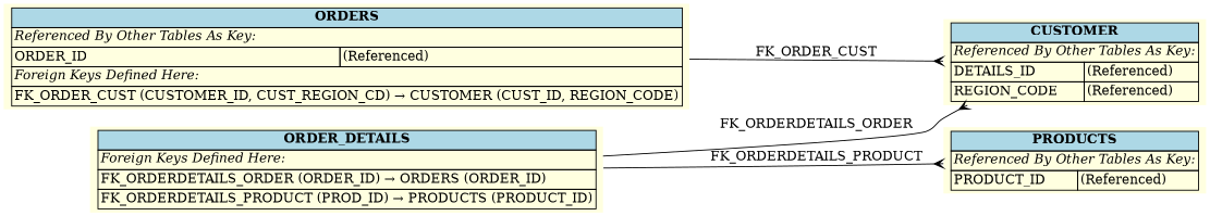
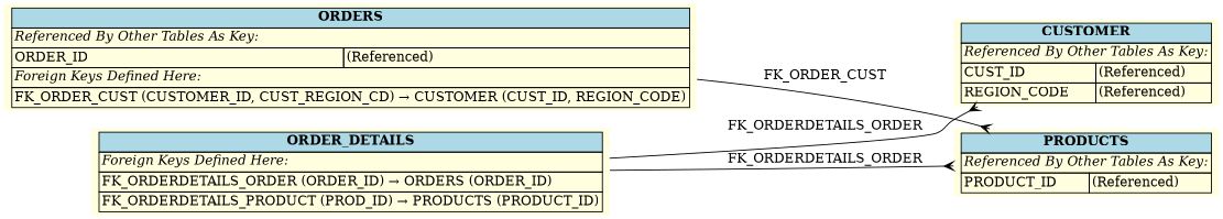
  digraph {
    rankdir=LR
    node [fillcolor=lightyellow shape=plaintext style=filled]
    edge [arrowhead=crow arrowtail=none dir=both labelfontsize=10]
    n1 [label=<     <TABLE BORDER="0" CELLBORDER="1" CELLSPACING="0" BGCOLOR="lightyellow">       <TR><TD COLSPAN="2" BGCOLOR="lightblue"><B>ORDERS</B></TD></TR>       <TR><TD COLSPAN="2" ALIGN="LEFT"><I>Referenced By Other Tables As Key:</I></TD></TR>       <TR><TD ALIGN="LEFT">ORDER_ID</TD><TD ALIGN="LEFT">(Referenced)</TD></TR>       <TR><TD COLSPAN="2" ALIGN="LEFT"><I>Foreign Keys Defined Here:</I></TD></TR>       <TR><TD ALIGN="LEFT" COLSPAN="2">FK_ORDER_CUST (CUSTOMER_ID, CUST_REGION_CD) &rarr; CUSTOMER (CUST_ID, REGION_CODE)</TD></TR>     </TABLE>     >]
-   n2 [label=<     <TABLE BORDER="0" CELLBORDER="1" CELLSPACING="0" BGCOLOR="lightyellow">       <TR><TD COLSPAN="2" BGCOLOR="lightblue"><B>CUSTOMER</B></TD></TR>       <TR><TD COLSPAN="2" ALIGN="LEFT"><I>Referenced By Other Tables As Key:</I></TD></TR>       <TR><TD ALIGN="LEFT">DETAILS_ID</TD><TD ALIGN="LEFT">(Referenced)</TD></TR>       <TR><TD ALIGN="LEFT">REGION_CODE</TD><TD ALIGN="LEFT">(Referenced)</TD></TR>     </TABLE>     >]
+   n2 [label=<     <TABLE BORDER="0" CELLBORDER="1" CELLSPACING="0" BGCOLOR="lightyellow">       <TR><TD COLSPAN="2" BGCOLOR="lightblue"><B>CUSTOMER</B></TD></TR>       <TR><TD COLSPAN="2" ALIGN="LEFT"><I>Referenced By Other Tables As Key:</I></TD></TR>       <TR><TD ALIGN="LEFT">CUST_ID</TD><TD ALIGN="LEFT">(Referenced)</TD></TR>       <TR><TD ALIGN="LEFT">REGION_CODE</TD><TD ALIGN="LEFT">(Referenced)</TD></TR>     </TABLE>     >]
    n3 [label=<     <TABLE BORDER="0" CELLBORDER="1" CELLSPACING="0" BGCOLOR="lightyellow">       <TR><TD COLSPAN="2" BGCOLOR="lightblue"><B>ORDER_DETAILS</B></TD></TR>       <TR><TD COLSPAN="2" ALIGN="LEFT"><I>Foreign Keys Defined Here:</I></TD></TR>       <TR><TD ALIGN="LEFT" COLSPAN="2">FK_ORDERDETAILS_ORDER (ORDER_ID) &rarr; ORDERS (ORDER_ID)</TD></TR>       <TR><TD ALIGN="LEFT" COLSPAN="2">FK_ORDERDETAILS_PRODUCT (PROD_ID) &rarr; PRODUCTS (PRODUCT_ID)</TD></TR>     </TABLE>     >]
    n4 [label=<     <TABLE BORDER="0" CELLBORDER="1" CELLSPACING="0" BGCOLOR="lightyellow">       <TR><TD COLSPAN="2" BGCOLOR="lightblue"><B>PRODUCTS</B></TD></TR>       <TR><TD COLSPAN="2" ALIGN="LEFT"><I>Referenced By Other Tables As Key:</I></TD></TR>       <TR><TD ALIGN="LEFT">PRODUCT_ID</TD><TD ALIGN="LEFT">(Referenced)</TD></TR>     </TABLE>     >]
-   n1 -> n2 [label=" FK_ORDER_CUST "]
+   n1 -> n4 [label=" FK_ORDER_CUST "]
    n3 -> n2 [label=" FK_ORDERDETAILS_ORDER "]
-   n3 -> n4 [label=" FK_ORDERDETAILS_PRODUCT "]
+   n3 -> n4 [label=" FK_ORDERDETAILS_ORDER "]
  }
